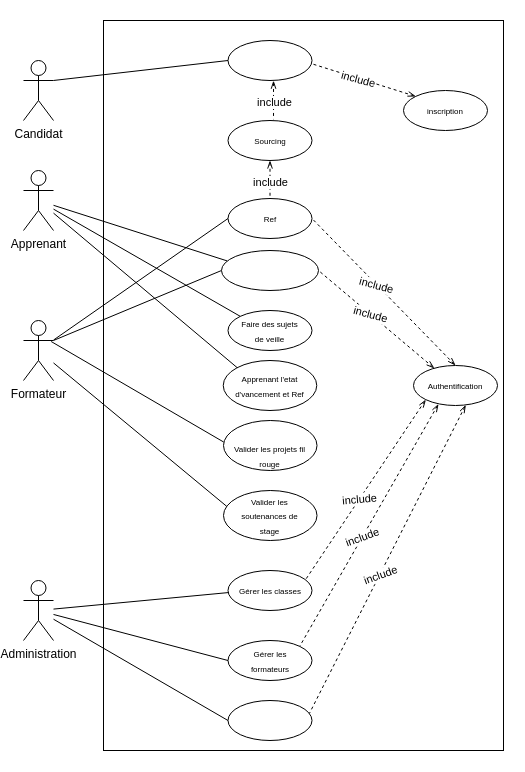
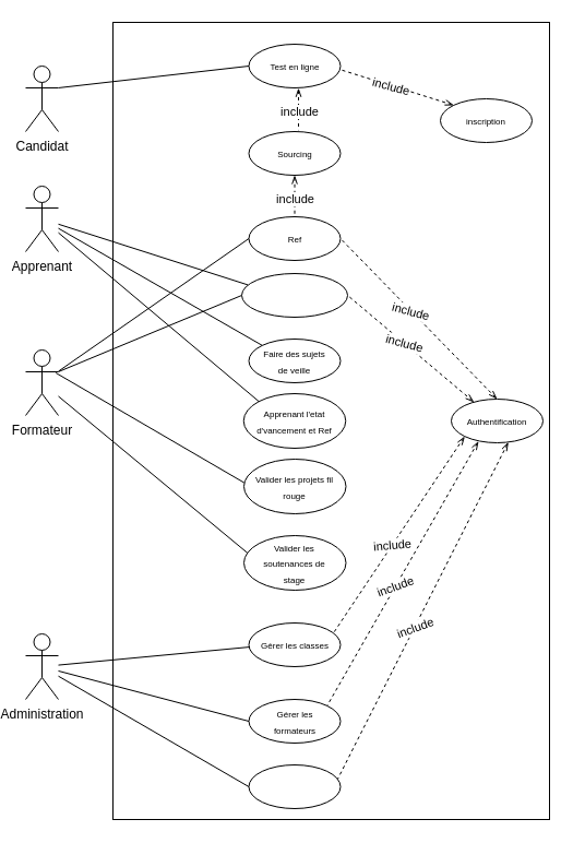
  <mxCell id="0" />
  <mxCell id="1" parent="0" />
  <mxCell id="2" value="" style="rounded=0;whiteSpace=wrap;html=1;movable=1;resizable=1;rotatable=1;deletable=1;editable=1;connectable=1;" vertex="1" parent="1"><mxGeometry x="100" width="400" height="730" as="geometry" y="20" /></mxCell>
  <mxCell id="3" value="Apprenant" style="shape=umlActor;verticalLabelPosition=bottom;verticalAlign=top;html=1;outlineConnect=0;" vertex="1" parent="1"><mxGeometry x="20" y="170" width="30" height="60" as="geometry" /></mxCell>
  <mxCell id="4" value="Formateur" style="shape=umlActor;verticalLabelPosition=bottom;verticalAlign=top;html=1;outlineConnect=0;" vertex="1" parent="1"><mxGeometry x="20" y="320" width="30" height="60" as="geometry" /></mxCell>
  <mxCell id="5" value="" style="endArrow=none;html=1;entryX=0.057;entryY=0.259;entryDx=0;entryDy=0;entryPerimeter=0;" edge="1" parent="1" source="3" target="17"><mxGeometry width="50" height="50" relative="1" as="geometry"><mxPoint x="70" y="225" as="sourcePoint" /><mxPoint x="226" y="205" as="targetPoint" /></mxGeometry></mxCell>
  <mxCell id="6" value="" style="endArrow=none;html=1;exitX=1;exitY=0.333;exitDx=0;exitDy=0;exitPerimeter=0;entryX=0;entryY=0.5;entryDx=0;entryDy=0;" edge="1" parent="1" source="4" target="17"><mxGeometry width="50" height="50" relative="1" as="geometry"><mxPoint x="160" y="360" as="sourcePoint" /><mxPoint x="216.5" y="400" as="targetPoint" /><Array as="points" /></mxGeometry></mxCell>
  <mxCell id="7" value="Administration" style="shape=umlActor;verticalLabelPosition=bottom;verticalAlign=top;html=1;outlineConnect=0;" vertex="1" parent="1"><mxGeometry x="20" y="580" width="30" height="60" as="geometry" /></mxCell>
  <mxCell id="8" value="" style="group" vertex="1" connectable="0" parent="1"><mxGeometry x="410" y="365" width="84" height="40" as="geometry" /></mxCell>
  <mxCell id="9" value="" style="ellipse;whiteSpace=wrap;html=1;" vertex="1" parent="8"><mxGeometry width="84" height="40" as="geometry" /></mxCell>
  <mxCell id="10" value="&lt;font style=&quot;font-size: 8px&quot;&gt;Authentification&lt;/font&gt;" style="text;html=1;strokeColor=none;fillColor=none;align=center;verticalAlign=middle;whiteSpace=wrap;rounded=0;" vertex="1" parent="8"><mxGeometry x="22" y="10" width="40" height="20" as="geometry" /></mxCell>
  <mxCell id="11" value="" style="group" vertex="1" connectable="0" parent="1"><mxGeometry x="400" y="90" width="84" height="40" as="geometry" /></mxCell>
  <mxCell id="12" value="" style="ellipse;whiteSpace=wrap;html=1;" vertex="1" parent="11"><mxGeometry width="84" height="40" as="geometry" /></mxCell>
  <mxCell id="13" value="&lt;font style=&quot;font-size: 8px&quot;&gt;inscription&lt;/font&gt;" style="text;html=1;strokeColor=none;fillColor=none;align=center;verticalAlign=middle;whiteSpace=wrap;rounded=0;" vertex="1" parent="11"><mxGeometry x="22" y="10" width="40" height="20" as="geometry" /></mxCell>
  <mxCell id="14" value="" style="group" vertex="1" connectable="0" parent="1"><mxGeometry x="224.5" y="700" width="84" height="40" as="geometry" /></mxCell>
  <mxCell id="15" value="" style="ellipse;whiteSpace=wrap;html=1;" vertex="1" parent="14"><mxGeometry width="84" height="40" as="geometry" /></mxCell>
  <mxCell id="16" value="" style="group" vertex="1" connectable="0" parent="1"><mxGeometry x="218" y="250" width="97" height="40" as="geometry" /></mxCell>
  <mxCell id="17" value="" style="ellipse;whiteSpace=wrap;html=1;" vertex="1" parent="16"><mxGeometry width="97" height="40" as="geometry" /></mxCell>
  <mxCell id="18" value="" style="group" vertex="1" connectable="0" parent="1"><mxGeometry x="224.5" y="198" width="84" height="40" as="geometry" /></mxCell>
  <mxCell id="19" value="" style="ellipse;whiteSpace=wrap;html=1;" vertex="1" parent="18"><mxGeometry width="84" height="40" as="geometry" /></mxCell>
  <mxCell id="20" value="&lt;font style=&quot;font-size: 8px&quot;&gt;Ref&lt;/font&gt;" style="text;html=1;strokeColor=none;fillColor=none;align=center;verticalAlign=middle;whiteSpace=wrap;rounded=0;" vertex="1" parent="18"><mxGeometry x="22" y="10" width="40" height="20" as="geometry" /></mxCell>
  <mxCell id="21" value="" style="group" vertex="1" connectable="0" parent="1"><mxGeometry x="224.5" y="310" width="84" height="40" as="geometry" /></mxCell>
  <mxCell id="22" value="" style="ellipse;whiteSpace=wrap;html=1;" vertex="1" parent="21"><mxGeometry width="84" height="40" as="geometry" /></mxCell>
  <mxCell id="23" value="&lt;font style=&quot;font-size: 8px&quot;&gt;Faire des sujets de veille&lt;/font&gt;" style="text;html=1;strokeColor=none;fillColor=none;align=center;verticalAlign=middle;whiteSpace=wrap;rounded=0;" vertex="1" parent="21"><mxGeometry x="12.75" y="10" width="58.5" height="20" as="geometry" /></mxCell>
  <mxCell id="24" value="" style="group" vertex="1" connectable="0" parent="1"><mxGeometry x="224.5" y="570" width="84" height="40" as="geometry" /></mxCell>
  <mxCell id="25" value="" style="ellipse;whiteSpace=wrap;html=1;" vertex="1" parent="24"><mxGeometry width="84" height="40" as="geometry" /></mxCell>
  <mxCell id="26" value="&lt;font style=&quot;font-size: 8px&quot;&gt;Gérer les classes&lt;/font&gt;" style="text;html=1;strokeColor=none;fillColor=none;align=center;verticalAlign=middle;whiteSpace=wrap;rounded=0;" vertex="1" parent="24"><mxGeometry x="7" y="10" width="70" height="20" as="geometry" /></mxCell>
  <mxCell id="27" value="" style="group" vertex="1" connectable="0" parent="1"><mxGeometry x="224.5" y="640" width="84" height="40" as="geometry" /></mxCell>
  <mxCell id="28" value="" style="ellipse;whiteSpace=wrap;html=1;" vertex="1" parent="27"><mxGeometry width="84" height="40" as="geometry" /></mxCell>
  <mxCell id="29" value="&lt;font style=&quot;font-size: 8px&quot;&gt;Gérer les formateurs&lt;/font&gt;" style="text;html=1;strokeColor=none;fillColor=none;align=center;verticalAlign=middle;whiteSpace=wrap;rounded=0;" vertex="1" parent="27"><mxGeometry x="16.25" y="10" width="51.5" height="20" as="geometry" /></mxCell>
  <mxCell id="30" value="" style="group" vertex="1" connectable="0" parent="1"><mxGeometry x="224.5" y="120" width="84" height="40" as="geometry" /></mxCell>
  <mxCell id="31" value="" style="ellipse;whiteSpace=wrap;html=1;" vertex="1" parent="30"><mxGeometry width="84" height="40" as="geometry" /></mxCell>
  <mxCell id="32" value="&lt;font style=&quot;font-size: 8px&quot;&gt;Sourcing&lt;/font&gt;" style="text;html=1;strokeColor=none;fillColor=none;align=center;verticalAlign=middle;whiteSpace=wrap;rounded=0;" vertex="1" parent="30"><mxGeometry x="22" y="10" width="40" height="20" as="geometry" /></mxCell>
  <mxCell id="33" value="" style="group" vertex="1" connectable="0" parent="1"><mxGeometry x="224.5" y="40" width="84" height="40" as="geometry" /></mxCell>
  <mxCell id="34" value="" style="ellipse;whiteSpace=wrap;html=1;" vertex="1" parent="33"><mxGeometry width="84" height="40" as="geometry" /></mxCell>
+ <mxCell id="35" value="&lt;span style=&quot;font-size: 8px&quot;&gt;Test en ligne&lt;/span&gt;" style="text;html=1;strokeColor=none;fillColor=none;align=center;verticalAlign=middle;whiteSpace=wrap;rounded=0;" vertex="1" parent="33"><mxGeometry x="18" y="10" width="48" height="20" as="geometry" /></mxCell>
  <mxCell id="36" value="" style="endArrow=none;dashed=1;html=1;startArrow=openThin;startFill=0;exitX=0;exitY=0;exitDx=0;exitDy=0;entryX=1.007;entryY=0.588;entryDx=0;entryDy=0;entryPerimeter=0;" edge="1" parent="1" source="12" target="34"><mxGeometry width="50" height="50" relative="1" as="geometry"><mxPoint x="340" y="150" as="sourcePoint" /><mxPoint x="390" y="100" as="targetPoint" /></mxGeometry></mxCell>
  <mxCell id="37" value="include" style="edgeLabel;html=1;align=center;verticalAlign=middle;resizable=0;points=[];rotation=15;" vertex="1" connectable="0" parent="36"><mxGeometry x="0.103" relative="1" as="geometry"><mxPoint as="offset" /></mxGeometry></mxCell>
  <mxCell id="38" value="" style="endArrow=none;dashed=1;html=1;startArrow=openThin;startFill=0;exitX=0.542;exitY=1.005;exitDx=0;exitDy=0;entryX=0.542;entryY=-0.031;entryDx=0;entryDy=0;entryPerimeter=0;exitPerimeter=0;" edge="1" parent="1" source="34" target="31"><mxGeometry width="50" height="50" relative="1" as="geometry"><mxPoint x="300.5" y="130" as="sourcePoint" /><mxPoint x="401.092" y="153.52" as="targetPoint" /></mxGeometry></mxCell>
  <mxCell id="39" value="include" style="edgeLabel;html=1;align=center;verticalAlign=middle;resizable=0;points=[];rotation=0;" vertex="1" connectable="0" parent="38"><mxGeometry x="0.103" relative="1" as="geometry"><mxPoint as="offset" /></mxGeometry></mxCell>
  <mxCell id="40" value="" style="endArrow=none;dashed=1;html=1;startArrow=openThin;startFill=0;exitX=0.5;exitY=1;exitDx=0;exitDy=0;entryX=0.5;entryY=0;entryDx=0;entryDy=0;" edge="1" parent="1" source="31" target="19"><mxGeometry width="50" height="50" relative="1" as="geometry"><mxPoint x="300.5" y="200" as="sourcePoint" /><mxPoint x="401.092" y="213.52" as="targetPoint" /></mxGeometry></mxCell>
  <mxCell id="41" value="include" style="edgeLabel;html=1;align=center;verticalAlign=middle;resizable=0;points=[];rotation=0;" vertex="1" connectable="0" parent="40"><mxGeometry x="0.103" relative="1" as="geometry"><mxPoint as="offset" /></mxGeometry></mxCell>
  <mxCell id="42" value="Candidat" style="shape=umlActor;verticalLabelPosition=bottom;verticalAlign=top;html=1;outlineConnect=0;" vertex="1" parent="1"><mxGeometry x="20" y="60" width="30" height="60" as="geometry" /></mxCell>
  <mxCell id="43" value="" style="endArrow=none;dashed=1;html=1;startArrow=openThin;startFill=0;exitX=0;exitY=1;exitDx=0;exitDy=0;entryX=1;entryY=0;entryDx=0;entryDy=0;" edge="1" parent="1" source="9" target="26"><mxGeometry width="50" height="50" relative="1" as="geometry"><mxPoint x="350" y="376.48" as="sourcePoint" /><mxPoint x="450.592" y="420" as="targetPoint" /></mxGeometry></mxCell>
  <mxCell id="44" value="include" style="edgeLabel;html=1;align=center;verticalAlign=middle;resizable=0;points=[];rotation=-5;" vertex="1" connectable="0" parent="43"><mxGeometry x="0.103" relative="1" as="geometry"><mxPoint as="offset" /></mxGeometry></mxCell>
  <mxCell id="45" value="" style="endArrow=none;dashed=1;html=1;startArrow=openThin;startFill=0;entryX=1;entryY=0;entryDx=0;entryDy=0;exitX=0.297;exitY=0.963;exitDx=0;exitDy=0;exitPerimeter=0;" edge="1" parent="1" source="9" target="28"><mxGeometry width="50" height="50" relative="1" as="geometry"><mxPoint x="310.5" y="470" as="sourcePoint" /><mxPoint x="420" y="450" as="targetPoint" /></mxGeometry></mxCell>
  <mxCell id="46" value="include" style="edgeLabel;html=1;align=center;verticalAlign=middle;resizable=0;points=[];rotation=-20;" vertex="1" connectable="0" parent="45"><mxGeometry x="0.103" relative="1" as="geometry"><mxPoint as="offset" /></mxGeometry></mxCell>
  <mxCell id="47" value="" style="endArrow=none;html=1;entryX=0;entryY=0.5;entryDx=0;entryDy=0;" edge="1" parent="1" source="7" target="28"><mxGeometry width="50" height="50" relative="1" as="geometry"><mxPoint x="50" y="480" as="sourcePoint" /><mxPoint x="217.088" y="534.16" as="targetPoint" /></mxGeometry></mxCell>
  <mxCell id="48" value="" style="endArrow=none;html=1;entryX=0;entryY=0.5;entryDx=0;entryDy=0;" edge="1" parent="1" source="7" target="15"><mxGeometry width="50" height="50" relative="1" as="geometry"><mxPoint x="60" y="503.306" as="sourcePoint" /><mxPoint x="226.5" y="540" as="targetPoint" /></mxGeometry></mxCell>
  <mxCell id="49" value="" style="endArrow=none;html=1;entryX=0.009;entryY=0.551;entryDx=0;entryDy=0;entryPerimeter=0;" edge="1" parent="1" source="7" target="25"><mxGeometry width="50" height="50" relative="1" as="geometry"><mxPoint x="60" y="471.656" as="sourcePoint" /><mxPoint x="226.5" y="508.35" as="targetPoint" /></mxGeometry></mxCell>
  <mxCell id="50" value="" style="endArrow=none;dashed=1;html=1;startArrow=openThin;startFill=0;entryX=0.97;entryY=0.32;entryDx=0;entryDy=0;exitX=0.622;exitY=0.987;exitDx=0;exitDy=0;entryPerimeter=0;exitPerimeter=0;" edge="1" parent="1" source="9" target="15"><mxGeometry width="50" height="50" relative="1" as="geometry"><mxPoint x="430.303" y="520" as="sourcePoint" /><mxPoint x="295.997" y="581.62" as="targetPoint" /></mxGeometry></mxCell>
  <mxCell id="51" value="include" style="edgeLabel;html=1;align=center;verticalAlign=middle;resizable=0;points=[];rotation=-20;" vertex="1" connectable="0" parent="50"><mxGeometry x="0.103" relative="1" as="geometry"><mxPoint as="offset" /></mxGeometry></mxCell>
  <mxCell id="52" value="" style="endArrow=none;html=1;entryX=0;entryY=0.5;entryDx=0;entryDy=0;exitX=1;exitY=0.333;exitDx=0;exitDy=0;exitPerimeter=0;" edge="1" parent="1" source="42" target="34"><mxGeometry width="50" height="50" relative="1" as="geometry"><mxPoint x="60" y="64.655" as="sourcePoint" /><mxPoint x="225.529" y="120" as="targetPoint" /></mxGeometry></mxCell>
  <mxCell id="53" value="" style="endArrow=none;html=1;entryX=0;entryY=0;entryDx=0;entryDy=0;" edge="1" parent="1" source="3" target="22"><mxGeometry width="50" height="50" relative="1" as="geometry"><mxPoint x="60" y="264.655" as="sourcePoint" /><mxPoint x="226" y="320" as="targetPoint" /></mxGeometry></mxCell>
  <mxCell id="54" value="" style="endArrow=none;dashed=1;html=1;startArrow=openThin;startFill=0;exitX=0.248;exitY=0.07;exitDx=0;exitDy=0;entryX=1;entryY=0.5;entryDx=0;entryDy=0;exitPerimeter=0;" edge="1" parent="1" source="9" target="17"><mxGeometry width="50" height="50" relative="1" as="geometry"><mxPoint x="418.433" y="300.003" as="sourcePoint" /><mxPoint x="306.998" y="267.77" as="targetPoint" /></mxGeometry></mxCell>
  <mxCell id="55" value="include" style="edgeLabel;html=1;align=center;verticalAlign=middle;resizable=0;points=[];rotation=15;" vertex="1" connectable="0" parent="54"><mxGeometry x="0.103" relative="1" as="geometry"><mxPoint as="offset" /></mxGeometry></mxCell>
  <mxCell id="56" value="" style="endArrow=none;html=1;entryX=0;entryY=0.5;entryDx=0;entryDy=0;" edge="1" parent="1" source="4" target="19"><mxGeometry width="50" height="50" relative="1" as="geometry"><mxPoint x="60" y="350" as="sourcePoint" /><mxPoint x="220" y="280" as="targetPoint" /><Array as="points" /></mxGeometry></mxCell>
  <mxCell id="57" value="" style="group" vertex="1" connectable="0" parent="1"><mxGeometry x="219.75" y="360" width="93.5" height="50" as="geometry" /></mxCell>
  <mxCell id="58" value="" style="ellipse;whiteSpace=wrap;html=1;" vertex="1" parent="57"><mxGeometry width="93.5" height="50" as="geometry" /></mxCell>
  <mxCell id="59" value="&lt;font style=&quot;font-size: 8px&quot;&gt;Apprenant l'etat d'vancement et Ref&lt;/font&gt;" style="text;html=1;strokeColor=none;fillColor=none;align=center;verticalAlign=middle;whiteSpace=wrap;rounded=0;" vertex="1" parent="57"><mxGeometry x="7.1" y="12.5" width="79.308" height="25" as="geometry" /></mxCell>
  <mxCell id="60" value="" style="endArrow=none;html=1;entryX=0;entryY=0;entryDx=0;entryDy=0;" edge="1" parent="1" source="3" target="58"><mxGeometry width="50" height="50" relative="1" as="geometry"><mxPoint x="37.48" y="266.599" as="sourcePoint" /><mxPoint x="216.503" y="373.403" as="targetPoint" /></mxGeometry></mxCell>
  <mxCell id="61" value="" style="group" vertex="1" connectable="0" parent="1"><mxGeometry x="220" y="420" width="93.5" height="50" as="geometry" /></mxCell>
  <mxCell id="62" value="" style="ellipse;whiteSpace=wrap;html=1;" vertex="1" parent="61"><mxGeometry width="93.5" height="50" as="geometry" /></mxCell>
- <mxCell id="63" value="&lt;font style=&quot;font-size: 8px&quot;&gt;Valider les projets fil rouge&lt;/font&gt;" style="text;html=1;strokeColor=none;fillColor=none;align=center;verticalAlign=middle;whiteSpace=wrap;rounded=0;" vertex="1" parent="61"><mxGeometry x="7.1" y="22.5" width="79.308" height="25" as="geometry" /></mxCell>
+ <mxCell id="63" value="&lt;font style=&quot;font-size: 8px&quot;&gt;Valider les projets fil rouge&lt;/font&gt;" style="text;html=1;strokeColor=none;fillColor=none;align=center;verticalAlign=middle;whiteSpace=wrap;rounded=0;" vertex="1" parent="61"><mxGeometry x="7.1" y="12.5" width="79.308" height="25" as="geometry" /></mxCell>
  <mxCell id="64" value="" style="endArrow=none;html=1;exitX=0.922;exitY=0.35;exitDx=0;exitDy=0;exitPerimeter=0;entryX=0.002;entryY=0.431;entryDx=0;entryDy=0;entryPerimeter=0;" edge="1" parent="1" source="4" target="62"><mxGeometry width="50" height="50" relative="1" as="geometry"><mxPoint x="60" y="350" as="sourcePoint" /><mxPoint x="228" y="280" as="targetPoint" /><Array as="points" /></mxGeometry></mxCell>
  <mxCell id="65" value="" style="group" vertex="1" connectable="0" parent="1"><mxGeometry x="220" y="490" width="93.5" height="50" as="geometry" /></mxCell>
  <mxCell id="66" value="" style="ellipse;whiteSpace=wrap;html=1;" vertex="1" parent="65"><mxGeometry width="93.5" height="50" as="geometry" /></mxCell>
  <mxCell id="67" value="&lt;font style=&quot;font-size: 8px&quot;&gt;Valider les soutenances de stage&lt;/font&gt;" style="text;html=1;strokeColor=none;fillColor=none;align=center;verticalAlign=middle;whiteSpace=wrap;rounded=0;" vertex="1" parent="65"><mxGeometry x="7.1" y="12.5" width="79.308" height="25" as="geometry" /></mxCell>
  <mxCell id="68" value="" style="endArrow=none;html=1;entryX=0.035;entryY=0.318;entryDx=0;entryDy=0;entryPerimeter=0;" edge="1" parent="1" source="4" target="66"><mxGeometry width="50" height="50" relative="1" as="geometry"><mxPoint x="51.97" y="405" as="sourcePoint" /><mxPoint x="224.497" y="505.55" as="targetPoint" /><Array as="points" /></mxGeometry></mxCell>
  <mxCell id="69" value="" style="endArrow=none;dashed=1;html=1;startArrow=openThin;startFill=0;exitX=0.5;exitY=0;exitDx=0;exitDy=0;entryX=1;entryY=0.5;entryDx=0;entryDy=0;" edge="1" parent="1" source="9" target="19"><mxGeometry width="50" height="50" relative="1" as="geometry"><mxPoint x="432.332" y="320.01" as="sourcePoint" /><mxPoint x="308.498" y="219.98" as="targetPoint" /></mxGeometry></mxCell>
  <mxCell id="70" value="include" style="edgeLabel;html=1;align=center;verticalAlign=middle;resizable=0;points=[];rotation=15;" vertex="1" connectable="0" parent="69"><mxGeometry x="0.103" relative="1" as="geometry"><mxPoint as="offset" /></mxGeometry></mxCell>
